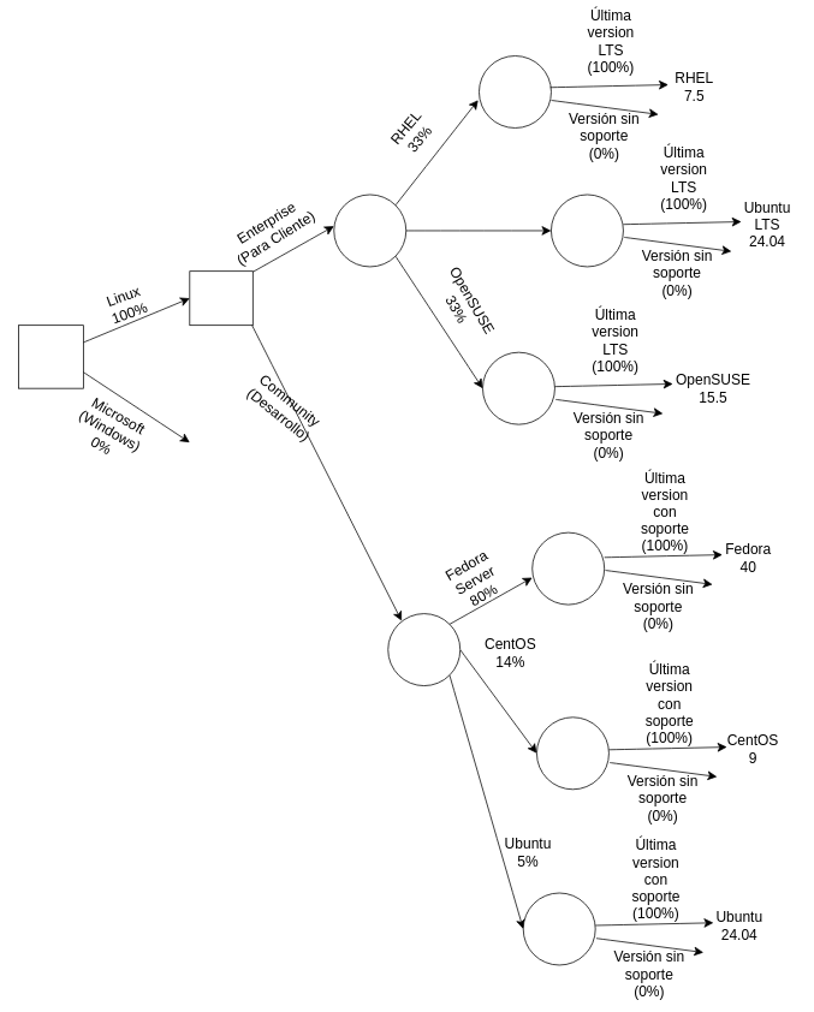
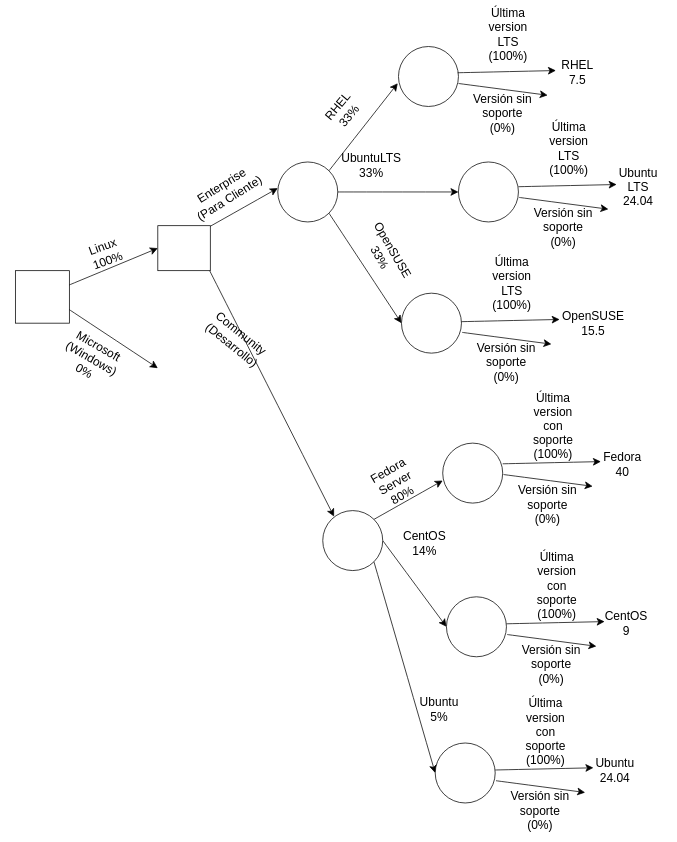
  <mxCell id="0" />
  <mxCell id="1" parent="0" />
  <mxCell id="2" value="" style="rounded=0;whiteSpace=wrap;html=1;" parent="1" vertex="1"><mxGeometry x="20" y="360" width="72" height="70" as="geometry" /></mxCell>
  <mxCell id="3" value="" style="edgeStyle=none;orthogonalLoop=1;jettySize=auto;html=1;rounded=0;fontSize=12;startSize=8;endSize=8;curved=1;" parent="1" edge="1"><mxGeometry width="140" relative="1" as="geometry"><mxPoint x="92" y="379" as="sourcePoint" /><mxPoint x="210" y="330" as="targetPoint" /><Array as="points" /></mxGeometry></mxCell>
  <mxCell id="4" value="" style="edgeStyle=none;orthogonalLoop=1;jettySize=auto;html=1;rounded=0;fontSize=12;startSize=8;endSize=8;curved=1;" parent="1" edge="1"><mxGeometry width="140" relative="1" as="geometry"><mxPoint x="92" y="412" as="sourcePoint" /><mxPoint x="210" y="490" as="targetPoint" /><Array as="points" /></mxGeometry></mxCell>
  <mxCell id="5" value="Linux&lt;div&gt;100%&lt;/div&gt;" style="text;strokeColor=none;fillColor=none;html=1;align=center;verticalAlign=middle;whiteSpace=wrap;rounded=0;fontSize=16;rotation=-20;" parent="1" vertex="1"><mxGeometry x="110" y="322" width="60" height="30" as="geometry" /></mxCell>
  <mxCell id="6" value="Microsoft&lt;div&gt;(Windows)&lt;br&gt;&lt;div&gt;0%&lt;/div&gt;&lt;/div&gt;" style="text;strokeColor=none;fillColor=none;html=1;align=center;verticalAlign=middle;whiteSpace=wrap;rounded=0;fontSize=16;rotation=30;" parent="1" vertex="1"><mxGeometry x="92" y="462" width="60" height="30" as="geometry" /></mxCell>
  <mxCell id="7" style="edgeStyle=none;curved=1;rounded=0;orthogonalLoop=1;jettySize=auto;html=1;exitX=0.25;exitY=0;exitDx=0;exitDy=0;fontSize=12;startSize=8;endSize=8;" parent="1" source="5" target="5" edge="1"><mxGeometry relative="1" as="geometry" /></mxCell>
  <mxCell id="8" style="edgeStyle=none;curved=1;rounded=0;orthogonalLoop=1;jettySize=auto;html=1;exitX=1;exitY=0;exitDx=0;exitDy=0;fontSize=12;startSize=8;endSize=8;" parent="1" source="11" edge="1"><mxGeometry relative="1" as="geometry"><mxPoint x="530" y="110" as="targetPoint" /></mxGeometry></mxCell>
  <mxCell id="9" style="edgeStyle=none;curved=1;rounded=0;orthogonalLoop=1;jettySize=auto;html=1;exitX=1;exitY=0.5;exitDx=0;exitDy=0;fontSize=12;startSize=8;endSize=8;entryX=0;entryY=0.5;entryDx=0;entryDy=0;" parent="1" source="11" target="13" edge="1"><mxGeometry relative="1" as="geometry"><mxPoint x="560" y="250" as="targetPoint" /></mxGeometry></mxCell>
  <mxCell id="10" style="edgeStyle=none;curved=1;rounded=0;orthogonalLoop=1;jettySize=auto;html=1;exitX=1;exitY=1;exitDx=0;exitDy=0;fontSize=12;startSize=8;endSize=8;entryX=0;entryY=0.5;entryDx=0;entryDy=0;" parent="1" source="11" target="14" edge="1"><mxGeometry relative="1" as="geometry"><mxPoint x="530" y="330" as="targetPoint" /></mxGeometry></mxCell>
  <mxCell id="11" value="" style="ellipse;whiteSpace=wrap;html=1;" parent="1" vertex="1"><mxGeometry x="370" y="215" width="80" height="80" as="geometry" /></mxCell>
  <mxCell id="12" value="" style="ellipse;whiteSpace=wrap;html=1;" parent="1" vertex="1"><mxGeometry x="531" y="61" width="80" height="80" as="geometry" /></mxCell>
  <mxCell id="13" value="" style="ellipse;whiteSpace=wrap;html=1;" parent="1" vertex="1"><mxGeometry x="611" y="215" width="80" height="80" as="geometry" /></mxCell>
  <mxCell id="14" value="" style="ellipse;whiteSpace=wrap;html=1;" parent="1" vertex="1"><mxGeometry x="535" y="390" width="80" height="80" as="geometry" /></mxCell>
  <mxCell id="15" value="&lt;div&gt;RHEL&lt;/div&gt;&lt;div&gt;33%&lt;/div&gt;" style="text;strokeColor=none;fillColor=none;html=1;align=center;verticalAlign=middle;whiteSpace=wrap;rounded=0;fontSize=16;rotation=-50;" parent="1" vertex="1"><mxGeometry x="420" y="122" width="75" height="50" as="geometry" /></mxCell>
  <mxCell id="16" value="OpenSUSE&lt;div&gt;33%&lt;/div&gt;" style="text;html=1;align=center;verticalAlign=middle;resizable=0;points=[];autosize=1;strokeColor=none;fillColor=none;fontSize=16;rotation=60;" parent="1" vertex="1"><mxGeometry x="460" y="312" width="110" height="50" as="geometry" /></mxCell>
  <mxCell id="17" style="edgeStyle=none;curved=1;rounded=0;orthogonalLoop=1;jettySize=auto;html=1;exitX=1;exitY=0;exitDx=0;exitDy=0;fontSize=12;startSize=8;endSize=8;" parent="1" edge="1"><mxGeometry relative="1" as="geometry"><mxPoint x="370" y="250" as="targetPoint" /><mxPoint x="278.284" y="301.716" as="sourcePoint" /></mxGeometry></mxCell>
  <mxCell id="18" style="edgeStyle=none;curved=1;rounded=0;orthogonalLoop=1;jettySize=auto;html=1;exitX=1;exitY=1;exitDx=0;exitDy=0;fontSize=12;startSize=8;endSize=8;entryX=0.188;entryY=0.1;entryDx=0;entryDy=0;entryPerimeter=0;" parent="1" target="26" edge="1"><mxGeometry relative="1" as="geometry"><mxPoint x="370" y="410" as="targetPoint" /><mxPoint x="278.284" y="358.284" as="sourcePoint" /></mxGeometry></mxCell>
  <mxCell id="19" value="Enterprise&lt;div&gt;(Para Cliente)&lt;/div&gt;" style="text;html=1;align=center;verticalAlign=middle;resizable=0;points=[];autosize=1;strokeColor=none;fillColor=none;fontSize=16;rotation=-32;" parent="1" vertex="1"><mxGeometry x="240" y="230" width="120" height="50" as="geometry" /></mxCell>
  <mxCell id="20" value="Community&lt;div&gt;(Desarrollo)&lt;/div&gt;" style="text;html=1;align=center;verticalAlign=middle;resizable=0;points=[];autosize=1;strokeColor=none;fillColor=none;fontSize=16;rotation=39;" parent="1" vertex="1"><mxGeometry x="260" y="426" width="110" height="50" as="geometry" /></mxCell>
+ <mxCell id="21" value="UbuntuLTS&lt;div&gt;33%&lt;/div&gt;" style="text;strokeColor=none;fillColor=none;html=1;align=center;verticalAlign=middle;whiteSpace=wrap;rounded=0;fontSize=16;" parent="1" vertex="1"><mxGeometry x="450" y="200" width="90" height="40" as="geometry" /></mxCell>
  <mxCell id="22" value="" style="whiteSpace=wrap;html=1;" parent="1" vertex="1"><mxGeometry x="210" y="300" width="70" height="60" as="geometry" /></mxCell>
  <mxCell id="23" style="edgeStyle=none;curved=1;rounded=0;orthogonalLoop=1;jettySize=auto;html=1;exitX=1;exitY=0;exitDx=0;exitDy=0;fontSize=12;startSize=8;endSize=8;" parent="1" source="26" edge="1"><mxGeometry relative="1" as="geometry"><mxPoint x="590" y="640" as="targetPoint" /></mxGeometry></mxCell>
  <mxCell id="24" style="edgeStyle=none;curved=1;rounded=0;orthogonalLoop=1;jettySize=auto;html=1;exitX=1;exitY=0.5;exitDx=0;exitDy=0;fontSize=12;startSize=8;endSize=8;entryX=0;entryY=0.5;entryDx=0;entryDy=0;" parent="1" source="26" target="28" edge="1"><mxGeometry relative="1" as="geometry"><mxPoint x="590" y="720" as="targetPoint" /></mxGeometry></mxCell>
  <mxCell id="25" style="edgeStyle=none;curved=1;rounded=0;orthogonalLoop=1;jettySize=auto;html=1;exitX=1;exitY=1;exitDx=0;exitDy=0;fontSize=12;startSize=8;endSize=8;entryX=0;entryY=0.5;entryDx=0;entryDy=0;" parent="1" source="26" target="29" edge="1"><mxGeometry relative="1" as="geometry"><mxPoint x="590" y="800" as="targetPoint" /></mxGeometry></mxCell>
  <mxCell id="26" value="" style="ellipse;whiteSpace=wrap;html=1;" parent="1" vertex="1"><mxGeometry x="430" y="680" width="80" height="80" as="geometry" /></mxCell>
  <mxCell id="27" value="" style="ellipse;whiteSpace=wrap;html=1;" parent="1" vertex="1"><mxGeometry x="590" y="590" width="80" height="80" as="geometry" /></mxCell>
  <mxCell id="28" value="" style="ellipse;whiteSpace=wrap;html=1;" parent="1" vertex="1"><mxGeometry x="595" y="795" width="80" height="80" as="geometry" /></mxCell>
  <mxCell id="29" value="" style="ellipse;whiteSpace=wrap;html=1;" parent="1" vertex="1"><mxGeometry x="580" y="990" width="80" height="80" as="geometry" /></mxCell>
  <mxCell id="30" value="Fedora Server&lt;br&gt;&lt;div&gt;80%&lt;/div&gt;" style="text;strokeColor=none;fillColor=none;html=1;align=center;verticalAlign=middle;whiteSpace=wrap;rounded=0;fontSize=16;rotation=-30;" parent="1" vertex="1"><mxGeometry x="489" y="617.59" width="75" height="50" as="geometry" /></mxCell>
  <mxCell id="31" value="Ubuntu&lt;div&gt;5%&lt;/div&gt;" style="text;html=1;align=center;verticalAlign=middle;resizable=0;points=[];autosize=1;strokeColor=none;fillColor=none;fontSize=16;rotation=0;" parent="1" vertex="1"><mxGeometry x="545" y="920" width="80" height="50" as="geometry" /></mxCell>
  <mxCell id="32" value="CentOS&lt;div&gt;14%&lt;/div&gt;" style="text;strokeColor=none;fillColor=none;html=1;align=center;verticalAlign=middle;whiteSpace=wrap;rounded=0;fontSize=16;" parent="1" vertex="1"><mxGeometry x="521" y="703.59" width="90" height="40" as="geometry" /></mxCell>
  <mxCell id="33" style="edgeStyle=none;curved=1;rounded=0;orthogonalLoop=1;jettySize=auto;html=1;exitX=1;exitY=0.5;exitDx=0;exitDy=0;fontSize=12;startSize=8;endSize=8;" parent="1" edge="1"><mxGeometry relative="1" as="geometry"><mxPoint x="741" y="93.06" as="targetPoint" /><mxPoint x="610" y="96" as="sourcePoint" /></mxGeometry></mxCell>
  <mxCell id="34" style="edgeStyle=none;curved=1;rounded=0;orthogonalLoop=1;jettySize=auto;html=1;exitX=1.014;exitY=0.679;exitDx=0;exitDy=0;fontSize=12;startSize=8;endSize=8;exitPerimeter=0;" parent="1" edge="1"><mxGeometry relative="1" as="geometry"><mxPoint x="730" y="126" as="targetPoint" /><mxPoint x="611.12" y="110.32" as="sourcePoint" /></mxGeometry></mxCell>
  <mxCell id="35" value="&lt;div&gt;Última version LTS&lt;/div&gt;&lt;div&gt;(100%)&lt;/div&gt;" style="text;strokeColor=none;fillColor=none;html=1;align=center;verticalAlign=middle;whiteSpace=wrap;rounded=0;fontSize=16;rotation=0;" parent="1" vertex="1"><mxGeometry x="640" y="20" width="75" height="50" as="geometry" /></mxCell>
  <mxCell id="36" value="Versión sin soporte&lt;div&gt;(0%)&lt;/div&gt;" style="text;strokeColor=none;fillColor=none;html=1;align=center;verticalAlign=middle;whiteSpace=wrap;rounded=0;fontSize=16;" parent="1" vertex="1"><mxGeometry x="625" y="130" width="90" height="40" as="geometry" /></mxCell>
  <mxCell id="37" value="RHEL 7.5" style="text;strokeColor=none;fillColor=none;html=1;align=center;verticalAlign=middle;whiteSpace=wrap;rounded=0;fontSize=16;" parent="1" vertex="1"><mxGeometry x="740" y="81" width="60" height="30" as="geometry" /></mxCell>
  <mxCell id="38" style="edgeStyle=none;curved=1;rounded=0;orthogonalLoop=1;jettySize=auto;html=1;exitX=1;exitY=0.5;exitDx=0;exitDy=0;fontSize=12;startSize=8;endSize=8;" parent="1" edge="1"><mxGeometry relative="1" as="geometry"><mxPoint x="822" y="245.06" as="targetPoint" /><mxPoint x="691" y="248" as="sourcePoint" /></mxGeometry></mxCell>
  <mxCell id="39" style="edgeStyle=none;curved=1;rounded=0;orthogonalLoop=1;jettySize=auto;html=1;exitX=1.014;exitY=0.679;exitDx=0;exitDy=0;fontSize=12;startSize=8;endSize=8;exitPerimeter=0;" parent="1" edge="1"><mxGeometry relative="1" as="geometry"><mxPoint x="811" y="278" as="targetPoint" /><mxPoint x="692.12" y="262.32" as="sourcePoint" /></mxGeometry></mxCell>
  <mxCell id="40" value="&lt;div&gt;Última version LTS&lt;/div&gt;&lt;div&gt;(100%)&lt;/div&gt;" style="text;strokeColor=none;fillColor=none;html=1;align=center;verticalAlign=middle;whiteSpace=wrap;rounded=0;fontSize=16;rotation=0;" parent="1" vertex="1"><mxGeometry x="721" y="172" width="75" height="50" as="geometry" /></mxCell>
  <mxCell id="41" value="Versión sin soporte&lt;div&gt;(0%)&lt;/div&gt;" style="text;strokeColor=none;fillColor=none;html=1;align=center;verticalAlign=middle;whiteSpace=wrap;rounded=0;fontSize=16;" parent="1" vertex="1"><mxGeometry x="706" y="282" width="90" height="40" as="geometry" /></mxCell>
  <mxCell id="42" value="Ubuntu LTS 24.04" style="text;strokeColor=none;fillColor=none;html=1;align=center;verticalAlign=middle;whiteSpace=wrap;rounded=0;fontSize=16;" parent="1" vertex="1"><mxGeometry x="821" y="233" width="60" height="30" as="geometry" /></mxCell>
  <mxCell id="43" style="edgeStyle=none;curved=1;rounded=0;orthogonalLoop=1;jettySize=auto;html=1;exitX=1;exitY=0.5;exitDx=0;exitDy=0;fontSize=12;startSize=8;endSize=8;" parent="1" edge="1"><mxGeometry relative="1" as="geometry"><mxPoint x="746" y="425.06" as="targetPoint" /><mxPoint x="615" y="428" as="sourcePoint" /></mxGeometry></mxCell>
  <mxCell id="44" style="edgeStyle=none;curved=1;rounded=0;orthogonalLoop=1;jettySize=auto;html=1;exitX=1.014;exitY=0.679;exitDx=0;exitDy=0;fontSize=12;startSize=8;endSize=8;exitPerimeter=0;" parent="1" edge="1"><mxGeometry relative="1" as="geometry"><mxPoint x="735" y="458" as="targetPoint" /><mxPoint x="616.12" y="442.32" as="sourcePoint" /></mxGeometry></mxCell>
  <mxCell id="45" value="&lt;div&gt;Última version LTS&lt;/div&gt;&lt;div&gt;(100%)&lt;/div&gt;" style="text;strokeColor=none;fillColor=none;html=1;align=center;verticalAlign=middle;whiteSpace=wrap;rounded=0;fontSize=16;rotation=0;" parent="1" vertex="1"><mxGeometry x="645" y="352" width="75" height="50" as="geometry" /></mxCell>
  <mxCell id="46" value="Versión sin soporte&lt;div&gt;(0%)&lt;/div&gt;" style="text;strokeColor=none;fillColor=none;html=1;align=center;verticalAlign=middle;whiteSpace=wrap;rounded=0;fontSize=16;" parent="1" vertex="1"><mxGeometry x="630" y="462" width="90" height="40" as="geometry" /></mxCell>
  <mxCell id="47" value="OpenSUSE 15.5" style="text;strokeColor=none;fillColor=none;html=1;align=center;verticalAlign=middle;whiteSpace=wrap;rounded=0;fontSize=16;" parent="1" vertex="1"><mxGeometry x="761" y="415" width="60" height="30" as="geometry" /></mxCell>
  <mxCell id="48" style="edgeStyle=none;curved=1;rounded=0;orthogonalLoop=1;jettySize=auto;html=1;exitX=1;exitY=0.5;exitDx=0;exitDy=0;fontSize=12;startSize=8;endSize=8;" parent="1" edge="1"><mxGeometry relative="1" as="geometry"><mxPoint x="801" y="614.65" as="targetPoint" /><mxPoint x="670" y="617.59" as="sourcePoint" /></mxGeometry></mxCell>
  <mxCell id="49" style="edgeStyle=none;curved=1;rounded=0;orthogonalLoop=1;jettySize=auto;html=1;exitX=1.014;exitY=0.679;exitDx=0;exitDy=0;fontSize=12;startSize=8;endSize=8;exitPerimeter=0;" parent="1" edge="1"><mxGeometry relative="1" as="geometry"><mxPoint x="790" y="647.59" as="targetPoint" /><mxPoint x="671.12" y="631.91" as="sourcePoint" /></mxGeometry></mxCell>
  <mxCell id="50" value="&lt;div&gt;Última version con soporte&lt;/div&gt;&lt;div&gt;(100%)&lt;/div&gt;" style="text;strokeColor=none;fillColor=none;html=1;align=center;verticalAlign=middle;whiteSpace=wrap;rounded=0;fontSize=16;rotation=0;" parent="1" vertex="1"><mxGeometry x="700" y="541.59" width="75" height="50" as="geometry" /></mxCell>
  <mxCell id="51" value="Versión sin soporte&lt;div&gt;(0%)&lt;/div&gt;" style="text;strokeColor=none;fillColor=none;html=1;align=center;verticalAlign=middle;whiteSpace=wrap;rounded=0;fontSize=16;" parent="1" vertex="1"><mxGeometry x="685" y="651.59" width="90" height="40" as="geometry" /></mxCell>
  <mxCell id="52" value="Fedora 40" style="text;strokeColor=none;fillColor=none;html=1;align=center;verticalAlign=middle;whiteSpace=wrap;rounded=0;fontSize=16;" parent="1" vertex="1"><mxGeometry x="800" y="602.59" width="60" height="30" as="geometry" /></mxCell>
  <mxCell id="53" style="edgeStyle=none;curved=1;rounded=0;orthogonalLoop=1;jettySize=auto;html=1;exitX=1;exitY=0.5;exitDx=0;exitDy=0;fontSize=12;startSize=8;endSize=8;" parent="1" edge="1"><mxGeometry relative="1" as="geometry"><mxPoint x="806" y="828.06" as="targetPoint" /><mxPoint x="675" y="831" as="sourcePoint" /></mxGeometry></mxCell>
  <mxCell id="54" style="edgeStyle=none;curved=1;rounded=0;orthogonalLoop=1;jettySize=auto;html=1;exitX=1.014;exitY=0.679;exitDx=0;exitDy=0;fontSize=12;startSize=8;endSize=8;exitPerimeter=0;" parent="1" edge="1"><mxGeometry relative="1" as="geometry"><mxPoint x="795" y="861" as="targetPoint" /><mxPoint x="676.12" y="845.32" as="sourcePoint" /></mxGeometry></mxCell>
  <mxCell id="55" value="&lt;div&gt;Última version con soporte&lt;/div&gt;&lt;div&gt;(100%)&lt;/div&gt;" style="text;strokeColor=none;fillColor=none;html=1;align=center;verticalAlign=middle;whiteSpace=wrap;rounded=0;fontSize=16;rotation=0;" parent="1" vertex="1"><mxGeometry x="705" y="755" width="75" height="50" as="geometry" /></mxCell>
  <mxCell id="56" value="Versión sin soporte&lt;div&gt;(0%)&lt;/div&gt;" style="text;strokeColor=none;fillColor=none;html=1;align=center;verticalAlign=middle;whiteSpace=wrap;rounded=0;fontSize=16;" parent="1" vertex="1"><mxGeometry x="690" y="865" width="90" height="40" as="geometry" /></mxCell>
  <mxCell id="57" value="CentOS 9" style="text;strokeColor=none;fillColor=none;html=1;align=center;verticalAlign=middle;whiteSpace=wrap;rounded=0;fontSize=16;" parent="1" vertex="1"><mxGeometry x="805" y="816" width="60" height="30" as="geometry" /></mxCell>
  <mxCell id="58" style="edgeStyle=none;curved=1;rounded=0;orthogonalLoop=1;jettySize=auto;html=1;exitX=1;exitY=0.5;exitDx=0;exitDy=0;fontSize=12;startSize=8;endSize=8;" parent="1" edge="1"><mxGeometry relative="1" as="geometry"><mxPoint x="791" y="1023.06" as="targetPoint" /><mxPoint x="660" y="1026" as="sourcePoint" /></mxGeometry></mxCell>
  <mxCell id="59" style="edgeStyle=none;curved=1;rounded=0;orthogonalLoop=1;jettySize=auto;html=1;exitX=1.014;exitY=0.679;exitDx=0;exitDy=0;fontSize=12;startSize=8;endSize=8;exitPerimeter=0;" parent="1" edge="1"><mxGeometry relative="1" as="geometry"><mxPoint x="780" y="1056" as="targetPoint" /><mxPoint x="661.12" y="1040.32" as="sourcePoint" /></mxGeometry></mxCell>
  <mxCell id="60" value="&lt;div&gt;Última version con soporte&lt;/div&gt;&lt;div&gt;(100%)&lt;/div&gt;" style="text;strokeColor=none;fillColor=none;html=1;align=center;verticalAlign=middle;whiteSpace=wrap;rounded=0;fontSize=16;rotation=0;" parent="1" vertex="1"><mxGeometry x="690" y="950" width="75" height="50" as="geometry" /></mxCell>
  <mxCell id="61" value="Versión sin soporte&lt;div&gt;(0%)&lt;/div&gt;" style="text;strokeColor=none;fillColor=none;html=1;align=center;verticalAlign=middle;whiteSpace=wrap;rounded=0;fontSize=16;" parent="1" vertex="1"><mxGeometry x="675" y="1060" width="90" height="40" as="geometry" /></mxCell>
  <mxCell id="62" value="Ubuntu 24.04" style="text;strokeColor=none;fillColor=none;html=1;align=center;verticalAlign=middle;whiteSpace=wrap;rounded=0;fontSize=16;" parent="1" vertex="1"><mxGeometry x="790" y="1011" width="60" height="30" as="geometry" /></mxCell>
